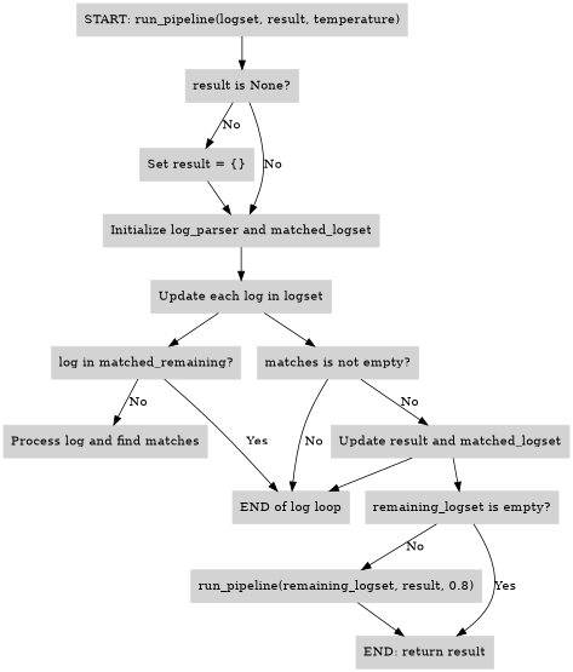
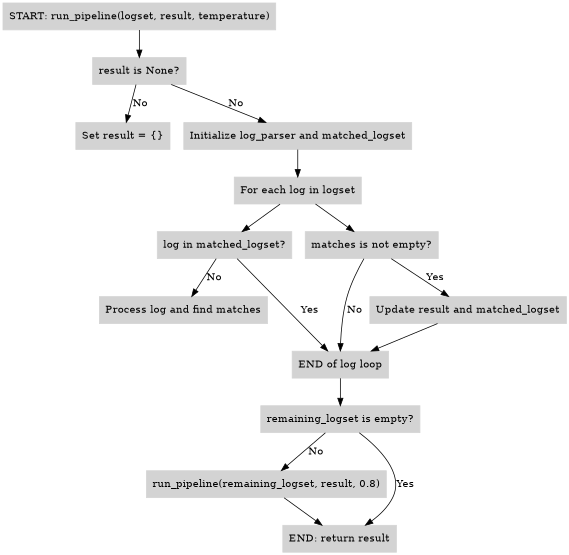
  digraph {
    rankdir=TB
    node [color=lightgrey shape=box style=filled]
    n1 [label="START: run_pipeline(logset, result, temperature)"]
    n2 [label="result is None?"]
    n3 [label="Set result = {}"]
    n4 [label="Initialize log_parser and matched_logset"]
-   n5 [label="Update each log in logset"]
-   n6 [label="log in matched_remaining?"]
+   n5 [label="For each log in logset"]
+   n6 [label="log in matched_logset?"]
    n7 [label="matches is not empty?"]
    n8 [label="Process log and find matches"]
    n9 [label="END of log loop"]
    n10 [label="remaining_logset is empty?"]
    n11 [label="Update result and matched_logset"]
    n12 [label="run_pipeline(remaining_logset, result, 0.8)"]
    n13 [label="END: return result"]
    n1 -> n2
    n2 -> n3 [label=No]
    n2 -> n4 [label=No]
-   n3 -> n4
    n4 -> n5
    n5 -> n6
    n5 -> n7
    n6 -> n8 [label=No]
    n6 -> n9 [label=Yes]
    n7 -> n9 [label=No]
-   n7 -> n11 [label=No]
-   n11 -> n10
+   n7 -> n11 [label=Yes]
+   n9 -> n10
    n10 -> n12 [label=No]
    n10 -> n13 [label=Yes]
    n11 -> n9
    n12 -> n13
  }
